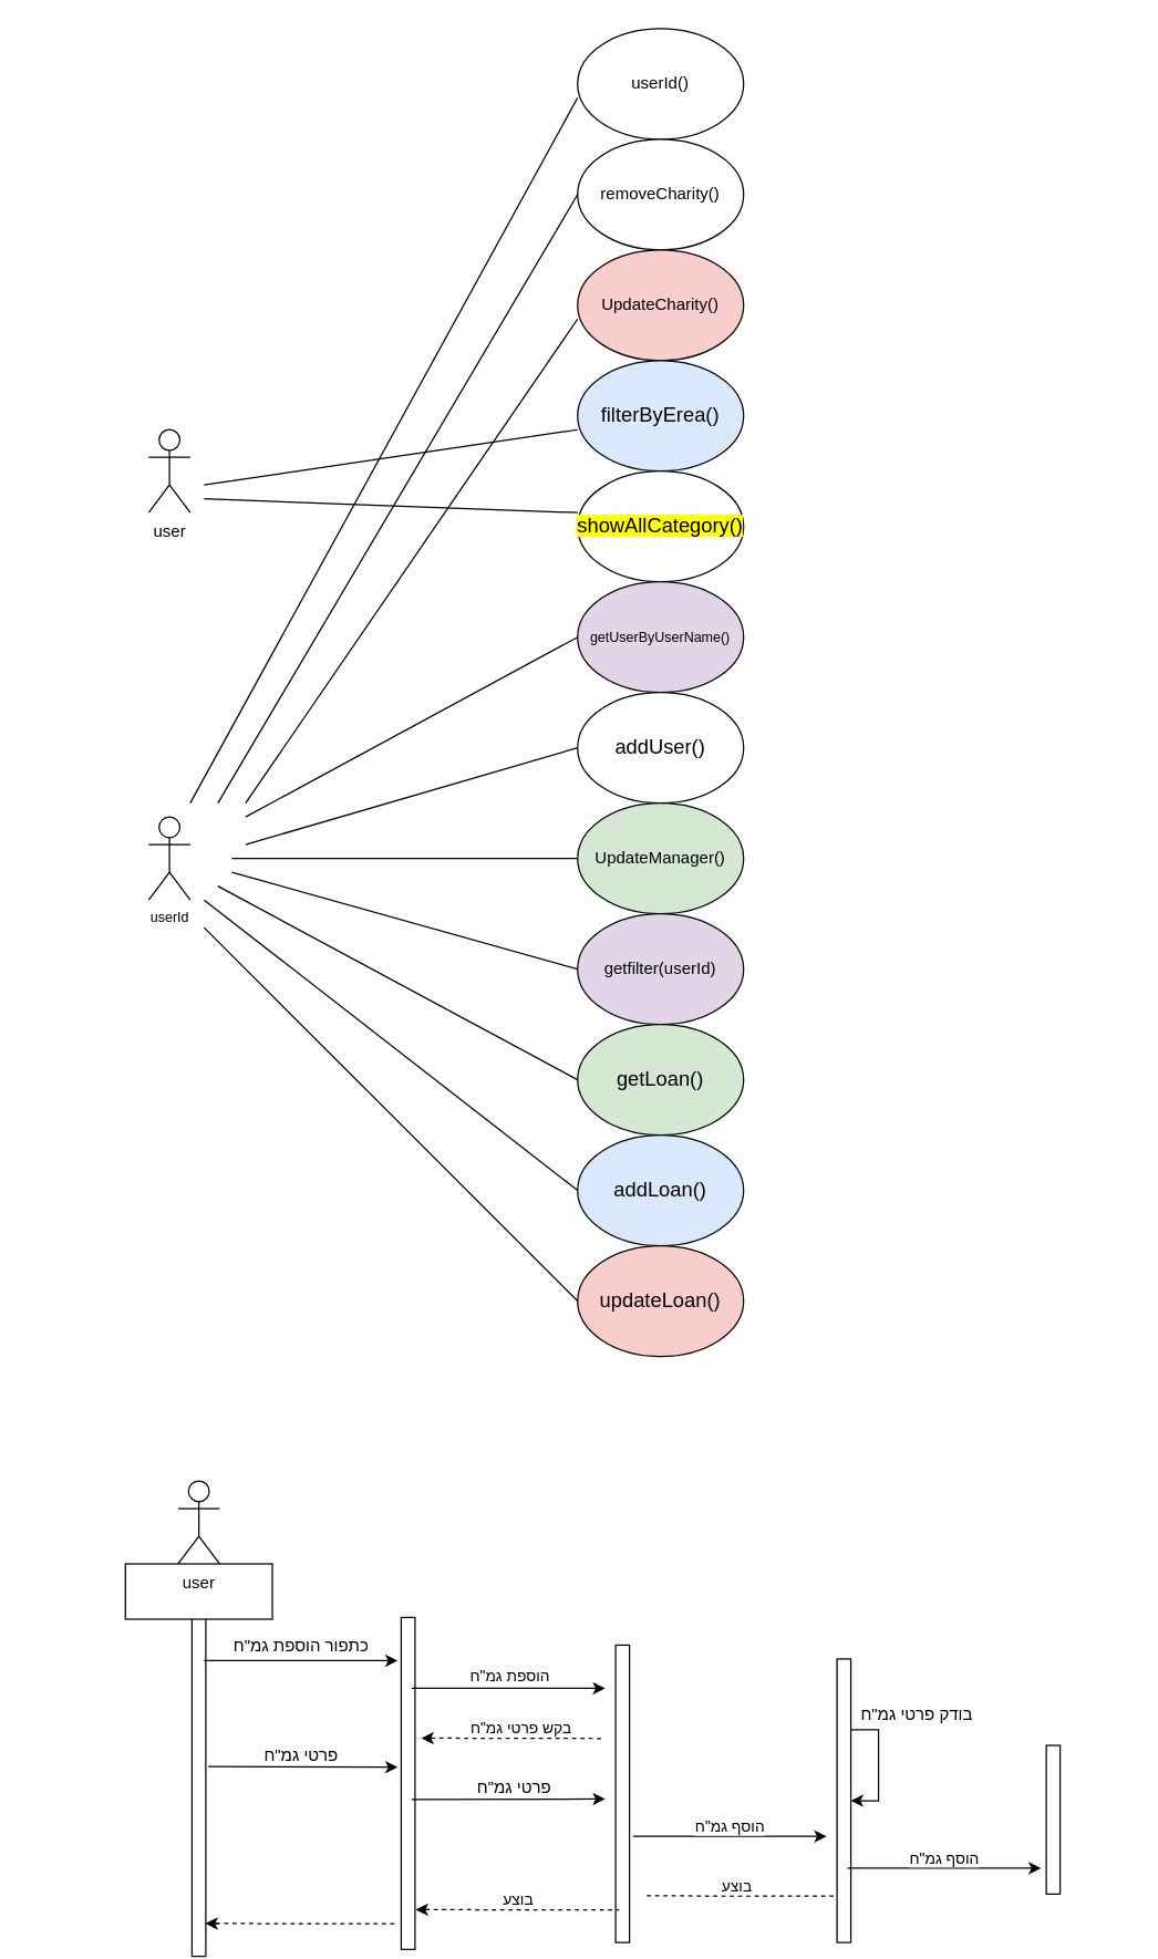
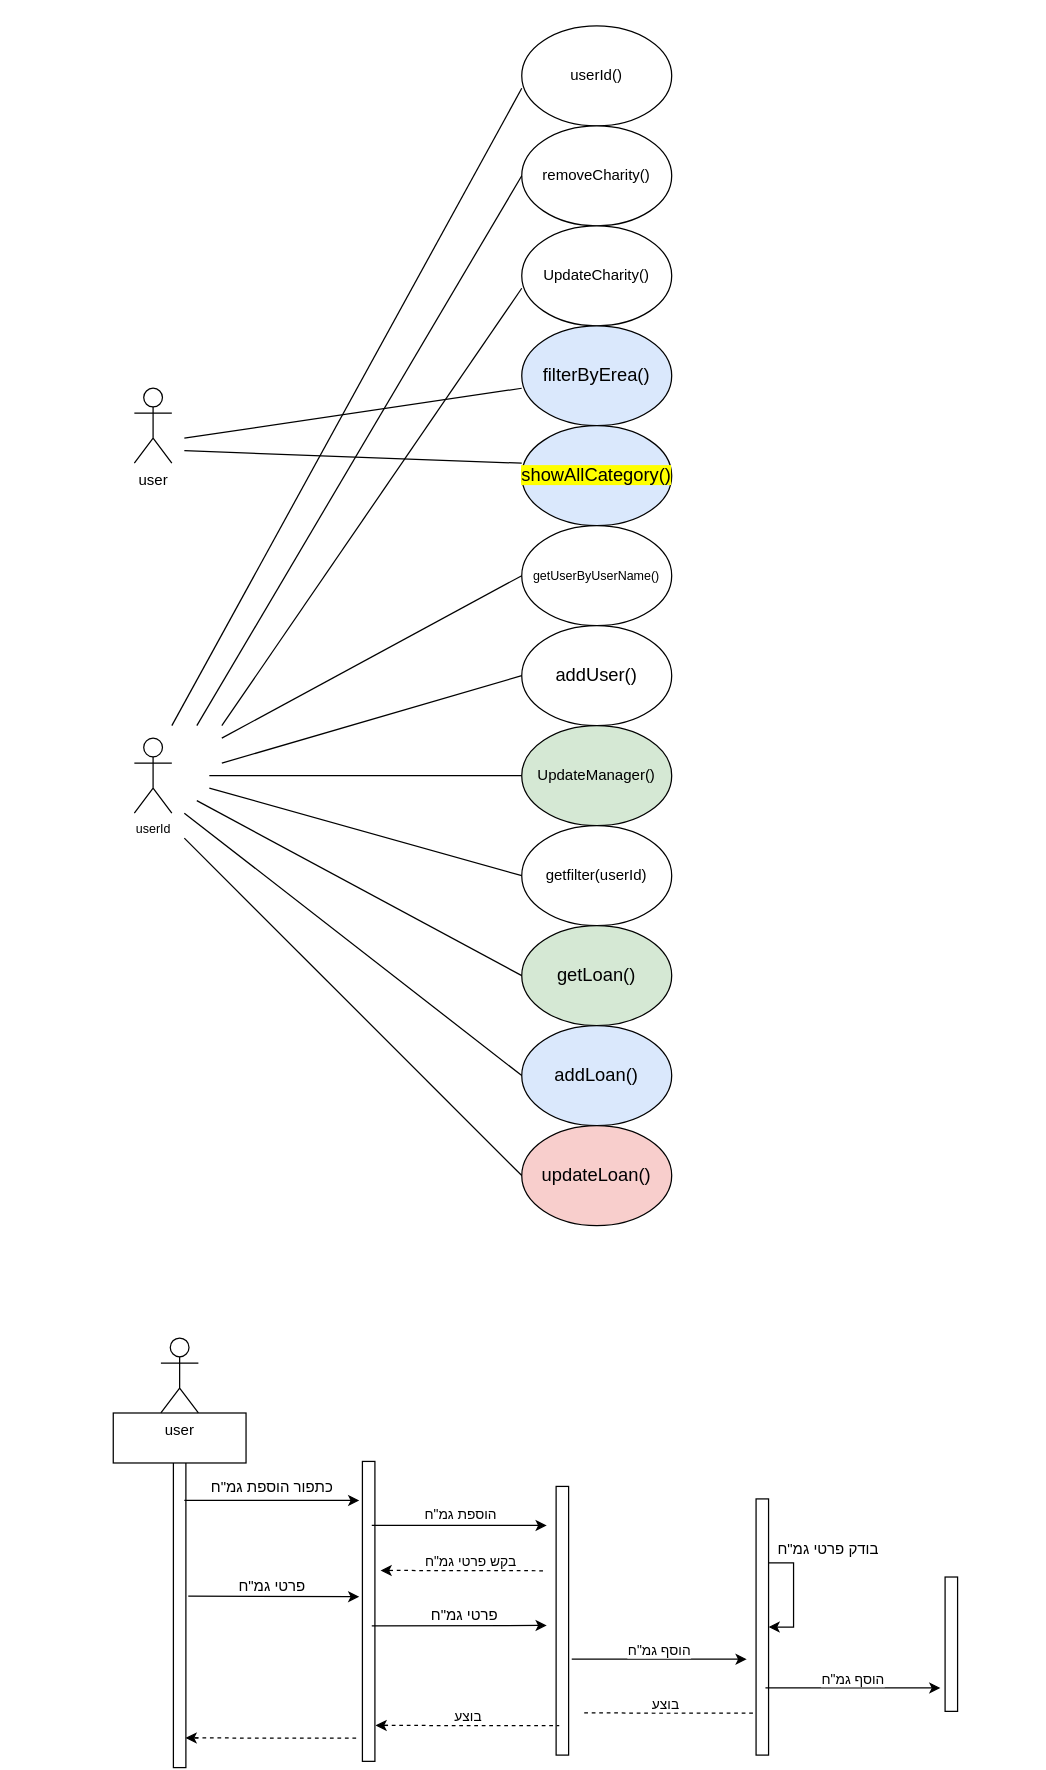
  <mxCell id="0" />
  <mxCell id="1" parent="0" />
  <mxCell id="2" value="&lt;br&gt;userId()&lt;br&gt;&lt;br&gt;" style="ellipse;whiteSpace=wrap;html=1;" parent="1" vertex="1"><mxGeometry x="417" y="20" width="120" height="80" as="geometry" /></mxCell>
  <mxCell id="3" value="user" style="shape=umlActor;verticalLabelPosition=bottom;verticalAlign=top;html=1;outlineConnect=0;" parent="1" vertex="1"><mxGeometry x="107" y="310" width="30" height="60" as="geometry" /></mxCell>
  <mxCell id="4" value="&lt;span style=&quot;font-size: 9pt; line-height: 107%; font-family: Helvetica, sans-serif; background-image: initial; background-position: initial; background-size: initial; background-repeat: initial; background-attachment: initial; background-origin: initial; background-clip: initial;&quot;&gt;removeCharity()&lt;/span&gt;" style="ellipse;whiteSpace=wrap;html=1;" parent="1" vertex="1"><mxGeometry x="417" y="100" width="120" height="80" as="geometry" /></mxCell>
- <mxCell id="5" value="&lt;span style=&quot;font-size: 9pt; line-height: 107%; font-family: Helvetica, sans-serif; background-image: initial; background-position: initial; background-size: initial; background-repeat: initial; background-attachment: initial; background-origin: initial; background-clip: initial;&quot;&gt;UpdateCharity()&lt;/span&gt;" style="ellipse;whiteSpace=wrap;html=1;fillColor=#f8cecc;" parent="1" vertex="1"><mxGeometry x="417" y="180" width="120" height="80" as="geometry" /></mxCell>
+ <mxCell id="5" value="&lt;span style=&quot;font-size: 9pt; line-height: 107%; font-family: Helvetica, sans-serif; background-image: initial; background-position: initial; background-size: initial; background-repeat: initial; background-attachment: initial; background-origin: initial; background-clip: initial;&quot;&gt;UpdateCharity()&lt;/span&gt;" style="ellipse;whiteSpace=wrap;html=1;" parent="1" vertex="1"><mxGeometry x="417" y="180" width="120" height="80" as="geometry" /></mxCell>
  <mxCell id="6" value="&lt;span style=&quot;font-size:11.0pt;line-height:107%;&lt;br/&gt;font-family:&amp;quot;Calibri&amp;quot;,sans-serif;mso-ascii-theme-font:minor-latin;mso-fareast-font-family:&lt;br/&gt;Calibri;mso-fareast-theme-font:minor-latin;mso-hansi-theme-font:minor-latin;&lt;br/&gt;mso-bidi-font-family:Arial;mso-bidi-theme-font:minor-bidi;mso-ansi-language:&lt;br/&gt;EN-US;mso-fareast-language:EN-US;mso-bidi-language:HE&quot;&gt;filterByErea()&lt;/span&gt;" style="ellipse;whiteSpace=wrap;html=1;fillColor=#dae8fc;" parent="1" vertex="1"><mxGeometry x="417" y="260" width="120" height="80" as="geometry" /></mxCell>
- <mxCell id="7" value="&lt;span style=&quot;font-size:11.0pt;line-height:107%;&lt;br/&gt;font-family:&amp;quot;Calibri&amp;quot;,sans-serif;mso-ascii-theme-font:minor-latin;mso-fareast-font-family:&lt;br/&gt;Calibri;mso-fareast-theme-font:minor-latin;mso-hansi-theme-font:minor-latin;&lt;br/&gt;mso-bidi-font-family:Arial;mso-bidi-theme-font:minor-bidi;background:yellow;&lt;br/&gt;mso-highlight:yellow;mso-ansi-language:EN-US;mso-fareast-language:EN-US;&lt;br/&gt;mso-bidi-language:HE&quot;&gt;showAllCategory()&lt;/span&gt;" style="ellipse;whiteSpace=wrap;html=1;" parent="1" vertex="1"><mxGeometry x="417" y="340" width="120" height="80" as="geometry" /></mxCell>
- <mxCell id="8" value="&lt;span&gt;&lt;font style=&quot;font-size: 10px;&quot;&gt;getUserByUserName()&lt;/font&gt;&lt;/span&gt;" style="ellipse;whiteSpace=wrap;html=1;fillColor=#e1d5e7;" parent="1" vertex="1"><mxGeometry x="417" y="420" width="120" height="80" as="geometry" /></mxCell>
+ <mxCell id="7" value="&lt;span style=&quot;font-size:11.0pt;line-height:107%;&lt;br/&gt;font-family:&amp;quot;Calibri&amp;quot;,sans-serif;mso-ascii-theme-font:minor-latin;mso-fareast-font-family:&lt;br/&gt;Calibri;mso-fareast-theme-font:minor-latin;mso-hansi-theme-font:minor-latin;&lt;br/&gt;mso-bidi-font-family:Arial;mso-bidi-theme-font:minor-bidi;background:yellow;&lt;br/&gt;mso-highlight:yellow;mso-ansi-language:EN-US;mso-fareast-language:EN-US;&lt;br/&gt;mso-bidi-language:HE&quot;&gt;showAllCategory()&lt;/span&gt;" style="ellipse;whiteSpace=wrap;html=1;fillColor=#dae8fc;" parent="1" vertex="1"><mxGeometry x="417" y="340" width="120" height="80" as="geometry" /></mxCell>
+ <mxCell id="8" value="&lt;span&gt;&lt;font style=&quot;font-size: 10px;&quot;&gt;getUserByUserName()&lt;/font&gt;&lt;/span&gt;" style="ellipse;whiteSpace=wrap;html=1;" parent="1" vertex="1"><mxGeometry x="417" y="420" width="120" height="80" as="geometry" /></mxCell>
  <mxCell id="9" value="&lt;span style=&quot;font-size:11.0pt;line-height:107%;&lt;br/&gt;font-family:&amp;quot;Calibri&amp;quot;,sans-serif;mso-ascii-theme-font:minor-latin;mso-fareast-font-family:&lt;br/&gt;Calibri;mso-fareast-theme-font:minor-latin;mso-hansi-theme-font:minor-latin;&lt;br/&gt;mso-bidi-font-family:Arial;mso-bidi-theme-font:minor-bidi;mso-ansi-language:&lt;br/&gt;EN-US;mso-fareast-language:EN-US;mso-bidi-language:HE&quot;&gt;addUser()&lt;/span&gt;" style="ellipse;whiteSpace=wrap;html=1;" parent="1" vertex="1"><mxGeometry x="417" y="500" width="120" height="80" as="geometry" /></mxCell>
  <mxCell id="10" value="&lt;span&gt;UpdateManager()&lt;/span&gt;" style="ellipse;whiteSpace=wrap;html=1;fillColor=#d5e8d4;" parent="1" vertex="1"><mxGeometry x="417" y="580" width="120" height="80" as="geometry" /></mxCell>
- <mxCell id="11" value="&lt;p dir=&quot;RTL&quot; class=&quot;MsoNormal&quot;&gt;&lt;span dir=&quot;LTR&quot;&gt;getfilter(userId)&lt;/span&gt;&lt;span style=&quot;font-family:&amp;quot;Arial&amp;quot;,sans-serif;mso-ascii-font-family:Calibri;mso-ascii-theme-font:&lt;br/&gt;minor-latin;mso-hansi-font-family:Calibri;mso-hansi-theme-font:minor-latin;&lt;br/&gt;mso-bidi-theme-font:minor-bidi&quot; lang=&quot;HE&quot;&gt;&lt;/span&gt;&lt;/p&gt;" style="ellipse;whiteSpace=wrap;html=1;fillColor=#e1d5e7;" parent="1" vertex="1"><mxGeometry x="417" y="660" width="120" height="80" as="geometry" /></mxCell>
+ <mxCell id="11" value="&lt;p dir=&quot;RTL&quot; class=&quot;MsoNormal&quot;&gt;&lt;span dir=&quot;LTR&quot;&gt;getfilter(userId)&lt;/span&gt;&lt;span style=&quot;font-family:&amp;quot;Arial&amp;quot;,sans-serif;mso-ascii-font-family:Calibri;mso-ascii-theme-font:&lt;br/&gt;minor-latin;mso-hansi-font-family:Calibri;mso-hansi-theme-font:minor-latin;&lt;br/&gt;mso-bidi-theme-font:minor-bidi&quot; lang=&quot;HE&quot;&gt;&lt;/span&gt;&lt;/p&gt;" style="ellipse;whiteSpace=wrap;html=1;" parent="1" vertex="1"><mxGeometry x="417" y="660" width="120" height="80" as="geometry" /></mxCell>
  <mxCell id="12" value="&lt;span style=&quot;font-size:11.0pt;line-height:107%;&lt;br/&gt;font-family:&amp;quot;Calibri&amp;quot;,sans-serif;mso-ascii-theme-font:minor-latin;mso-fareast-font-family:&lt;br/&gt;Calibri;mso-fareast-theme-font:minor-latin;mso-hansi-theme-font:minor-latin;&lt;br/&gt;mso-bidi-font-family:Arial;mso-bidi-theme-font:minor-bidi;mso-ansi-language:&lt;br/&gt;EN-US;mso-fareast-language:EN-US;mso-bidi-language:HE&quot;&gt;getLoan()&lt;/span&gt;" style="ellipse;whiteSpace=wrap;html=1;fillColor=#d5e8d4;" parent="1" vertex="1"><mxGeometry x="417" y="740" width="120" height="80" as="geometry" /></mxCell>
  <mxCell id="13" value="&lt;span style=&quot;font-size:11.0pt;line-height:107%;&lt;br/&gt;font-family:&amp;quot;Calibri&amp;quot;,sans-serif;mso-ascii-theme-font:minor-latin;mso-fareast-font-family:&lt;br/&gt;Calibri;mso-fareast-theme-font:minor-latin;mso-hansi-theme-font:minor-latin;&lt;br/&gt;mso-bidi-font-family:Arial;mso-bidi-theme-font:minor-bidi;mso-ansi-language:&lt;br/&gt;EN-US;mso-fareast-language:EN-US;mso-bidi-language:HE&quot;&gt;addLoan()&lt;/span&gt;" style="ellipse;whiteSpace=wrap;html=1;fillColor=#dae8fc;" parent="1" vertex="1"><mxGeometry x="417" y="820" width="120" height="80" as="geometry" /></mxCell>
  <mxCell id="14" value="&lt;span style=&quot;font-size:11.0pt;line-height:107%;&lt;br/&gt;font-family:&amp;quot;Calibri&amp;quot;,sans-serif;mso-ascii-theme-font:minor-latin;mso-fareast-font-family:&lt;br/&gt;Calibri;mso-fareast-theme-font:minor-latin;mso-hansi-theme-font:minor-latin;&lt;br/&gt;mso-bidi-font-family:Arial;mso-bidi-theme-font:minor-bidi;mso-ansi-language:&lt;br/&gt;EN-US;mso-fareast-language:EN-US;mso-bidi-language:HE&quot;&gt;updateLoan()&lt;/span&gt;" style="ellipse;whiteSpace=wrap;html=1;fillColor=#f8cecc;" parent="1" vertex="1"><mxGeometry x="417" y="900" width="120" height="80" as="geometry" /></mxCell>
  <mxCell id="15" value="userId" style="shape=umlActor;verticalLabelPosition=bottom;verticalAlign=top;html=1;outlineConnect=0;fontSize=10;" parent="1" vertex="1"><mxGeometry x="107" y="590" width="30" height="60" as="geometry" /></mxCell>
  <mxCell id="16" value="" style="endArrow=none;html=1;rounded=0;fontSize=10;" parent="1" edge="1"><mxGeometry width="50" height="50" relative="1" as="geometry"><mxPoint x="137" y="580" as="sourcePoint" /><mxPoint x="417" y="70" as="targetPoint" /></mxGeometry></mxCell>
  <mxCell id="17" value="" style="endArrow=none;html=1;rounded=0;fontSize=10;" parent="1" edge="1"><mxGeometry width="50" height="50" relative="1" as="geometry"><mxPoint x="157" y="580" as="sourcePoint" /><mxPoint x="417" y="140" as="targetPoint" /></mxGeometry></mxCell>
  <mxCell id="18" value="" style="endArrow=none;html=1;rounded=0;fontSize=10;" parent="1" edge="1"><mxGeometry width="50" height="50" relative="1" as="geometry"><mxPoint x="177" y="580" as="sourcePoint" /><mxPoint x="417" y="230" as="targetPoint" /></mxGeometry></mxCell>
  <mxCell id="19" value="" style="endArrow=none;html=1;rounded=0;fontSize=10;" parent="1" edge="1"><mxGeometry width="50" height="50" relative="1" as="geometry"><mxPoint x="147" y="350" as="sourcePoint" /><mxPoint x="417" y="310" as="targetPoint" /></mxGeometry></mxCell>
  <mxCell id="20" value="" style="endArrow=none;html=1;rounded=0;fontSize=10;" parent="1" edge="1"><mxGeometry width="50" height="50" relative="1" as="geometry"><mxPoint x="147" y="360" as="sourcePoint" /><mxPoint x="417" y="370" as="targetPoint" /></mxGeometry></mxCell>
  <mxCell id="21" value="" style="endArrow=none;html=1;rounded=0;fontSize=10;" parent="1" edge="1"><mxGeometry width="50" height="50" relative="1" as="geometry"><mxPoint x="177" y="590" as="sourcePoint" /><mxPoint x="417" y="460" as="targetPoint" /></mxGeometry></mxCell>
  <mxCell id="22" value="" style="endArrow=none;html=1;rounded=0;fontSize=10;" parent="1" edge="1"><mxGeometry width="50" height="50" relative="1" as="geometry"><mxPoint x="177" y="610" as="sourcePoint" /><mxPoint x="417" y="540" as="targetPoint" /></mxGeometry></mxCell>
  <mxCell id="23" value="" style="endArrow=none;html=1;rounded=0;fontSize=10;" parent="1" edge="1"><mxGeometry width="50" height="50" relative="1" as="geometry"><mxPoint x="167" y="620" as="sourcePoint" /><mxPoint x="417" y="620" as="targetPoint" /></mxGeometry></mxCell>
  <mxCell id="24" value="" style="endArrow=none;html=1;rounded=0;fontSize=10;" parent="1" edge="1"><mxGeometry width="50" height="50" relative="1" as="geometry"><mxPoint x="167" y="630" as="sourcePoint" /><mxPoint x="417" y="700" as="targetPoint" /></mxGeometry></mxCell>
  <mxCell id="25" value="" style="endArrow=none;html=1;rounded=0;fontSize=10;" parent="1" edge="1"><mxGeometry width="50" height="50" relative="1" as="geometry"><mxPoint x="157" y="640" as="sourcePoint" /><mxPoint x="417" y="780" as="targetPoint" /></mxGeometry></mxCell>
  <mxCell id="26" value="" style="endArrow=none;html=1;rounded=0;fontSize=10;" parent="1" edge="1"><mxGeometry width="50" height="50" relative="1" as="geometry"><mxPoint x="147" y="650" as="sourcePoint" /><mxPoint x="417" y="860" as="targetPoint" /></mxGeometry></mxCell>
  <mxCell id="27" value="" style="endArrow=none;html=1;rounded=0;fontSize=10;" parent="1" edge="1"><mxGeometry width="50" height="50" relative="1" as="geometry"><mxPoint x="147" y="670" as="sourcePoint" /><mxPoint x="417" y="940" as="targetPoint" /></mxGeometry></mxCell>
  <mxCell id="28" value="" style="rounded=0;whiteSpace=wrap;html=1;rotation=-90;" vertex="1" parent="1"><mxGeometry x="20.75" y="1286.25" width="245" height="10" as="geometry" /></mxCell>
  <mxCell id="29" value="" style="rounded=0;whiteSpace=wrap;html=1;rotation=-90;" vertex="1" parent="1"><mxGeometry x="174.5" y="1283.75" width="240" height="10" as="geometry" /></mxCell>
  <mxCell id="30" value="" style="rounded=0;whiteSpace=wrap;html=1;rotation=-90;" vertex="1" parent="1"><mxGeometry x="342" y="1291.25" width="215" height="10" as="geometry" /></mxCell>
  <mxCell id="31" value="" style="rounded=0;whiteSpace=wrap;html=1;rotation=-90;" vertex="1" parent="1"><mxGeometry x="507" y="1296.25" width="205" height="10" as="geometry" /></mxCell>
  <mxCell id="32" value="" style="rounded=0;whiteSpace=wrap;html=1;rotation=-90;" vertex="1" parent="1"><mxGeometry x="707" y="1310" width="107.5" height="10" as="geometry" /></mxCell>
  <mxCell id="33" value="" style="endArrow=classic;html=1;rounded=0;" edge="1" parent="1"><mxGeometry width="50" height="50" relative="1" as="geometry"><mxPoint x="147" y="1200" as="sourcePoint" /><mxPoint x="287" y="1200" as="targetPoint" /></mxGeometry></mxCell>
  <mxCell id="34" value="כתפור הוספת גמ&quot;ח" style="text;html=1;align=center;verticalAlign=middle;resizable=0;points=[];autosize=1;strokeColor=none;fillColor=none;" vertex="1" parent="1"><mxGeometry x="162" y="1175" width="110" height="30" as="geometry" /></mxCell>
  <mxCell id="35" value="" style="endArrow=classic;html=1;rounded=0;" edge="1" parent="1"><mxGeometry width="50" height="50" relative="1" as="geometry"><mxPoint x="297" y="1220" as="sourcePoint" /><mxPoint x="437" y="1220" as="targetPoint" /></mxGeometry></mxCell>
  <mxCell id="36" value="הוספת גמ&quot;ח" style="edgeLabel;html=1;align=center;verticalAlign=middle;resizable=0;points=[];" vertex="1" connectable="0" parent="35"><mxGeometry x="0.161" y="1" relative="1" as="geometry"><mxPoint x="-11" y="-9" as="offset" /></mxGeometry></mxCell>
  <mxCell id="37" value="" style="endArrow=none;dashed=1;html=1;rounded=0;" edge="1" parent="1"><mxGeometry width="50" height="50" relative="1" as="geometry"><mxPoint x="317" y="1256" as="sourcePoint" /><mxPoint x="437" y="1256.25" as="targetPoint" /><Array as="points" /></mxGeometry></mxCell>
  <mxCell id="38" value="בקש פרטי גמ&quot;ח" style="edgeLabel;html=1;align=center;verticalAlign=middle;resizable=0;points=[];" vertex="1" connectable="0" parent="37"><mxGeometry x="-0.209" y="-4" relative="1" as="geometry"><mxPoint x="12" y="-12" as="offset" /></mxGeometry></mxCell>
  <mxCell id="39" value="" style="endArrow=classic;html=1;rounded=0;" edge="1" parent="1"><mxGeometry width="50" height="50" relative="1" as="geometry"><mxPoint x="314" y="1256" as="sourcePoint" /><mxPoint x="304" y="1256" as="targetPoint" /></mxGeometry></mxCell>
  <mxCell id="40" value="" style="endArrow=classic;html=1;rounded=0;exitX=0.56;exitY=1.189;exitDx=0;exitDy=0;exitPerimeter=0;" edge="1" parent="1" source="28"><mxGeometry width="50" height="50" relative="1" as="geometry"><mxPoint x="207" y="1270" as="sourcePoint" /><mxPoint x="287" y="1277" as="targetPoint" /></mxGeometry></mxCell>
  <mxCell id="41" value="פרטי גמ&quot;ח" style="text;html=1;align=center;verticalAlign=middle;resizable=0;points=[];autosize=1;strokeColor=none;fillColor=none;" vertex="1" parent="1"><mxGeometry x="182" y="1253.75" width="70" height="30" as="geometry" /></mxCell>
  <mxCell id="42" value="" style="endArrow=classic;html=1;rounded=0;" edge="1" parent="1"><mxGeometry width="50" height="50" relative="1" as="geometry"><mxPoint x="297" y="1300.25" as="sourcePoint" /><mxPoint x="437" y="1300" as="targetPoint" /></mxGeometry></mxCell>
  <mxCell id="43" value="פרטי גמ&quot;ח" style="text;html=1;align=center;verticalAlign=middle;resizable=0;points=[];autosize=1;strokeColor=none;fillColor=none;" vertex="1" parent="1"><mxGeometry x="336" y="1277" width="70" height="30" as="geometry" /></mxCell>
  <mxCell id="44" value="" style="endArrow=classic;html=1;rounded=0;" edge="1" parent="1"><mxGeometry width="50" height="50" relative="1" as="geometry"><mxPoint x="457" y="1327" as="sourcePoint" /><mxPoint x="597" y="1327" as="targetPoint" /></mxGeometry></mxCell>
  <mxCell id="45" value="הוסף גמ&quot;ח" style="edgeLabel;html=1;align=center;verticalAlign=middle;resizable=0;points=[];" vertex="1" connectable="0" parent="44"><mxGeometry x="-0.227" y="2" relative="1" as="geometry"><mxPoint x="15" y="-6" as="offset" /></mxGeometry></mxCell>
  <mxCell id="46" style="edgeStyle=orthogonalEdgeStyle;rounded=0;orthogonalLoop=1;jettySize=auto;html=1;exitX=0.75;exitY=1;exitDx=0;exitDy=0;entryX=0.5;entryY=1;entryDx=0;entryDy=0;" edge="1" parent="1" source="31" target="31"><mxGeometry relative="1" as="geometry" /></mxCell>
  <mxCell id="47" value="בודק פרטי גמ&quot;ח" style="text;html=1;align=center;verticalAlign=middle;resizable=0;points=[];autosize=1;strokeColor=none;fillColor=none;" vertex="1" parent="1"><mxGeometry x="612" y="1223.75" width="100" height="30" as="geometry" /></mxCell>
  <mxCell id="48" value="" style="endArrow=classic;html=1;rounded=0;" edge="1" parent="1"><mxGeometry width="50" height="50" relative="1" as="geometry"><mxPoint x="612" y="1350" as="sourcePoint" /><mxPoint x="752" y="1350" as="targetPoint" /></mxGeometry></mxCell>
  <mxCell id="49" value="הוסף גמ&quot;ח" style="edgeLabel;html=1;align=center;verticalAlign=middle;resizable=0;points=[];" vertex="1" connectable="0" parent="48"><mxGeometry x="-0.227" y="2" relative="1" as="geometry"><mxPoint x="15" y="-6" as="offset" /></mxGeometry></mxCell>
  <mxCell id="50" value="" style="endArrow=none;dashed=1;html=1;rounded=0;" edge="1" parent="1"><mxGeometry width="50" height="50" relative="1" as="geometry"><mxPoint x="467" y="1370" as="sourcePoint" /><mxPoint x="602" y="1370.25" as="targetPoint" /><Array as="points" /></mxGeometry></mxCell>
  <mxCell id="51" value="בוצע" style="edgeLabel;html=1;align=center;verticalAlign=middle;resizable=0;points=[];" vertex="1" connectable="0" parent="50"><mxGeometry x="-0.209" y="-4" relative="1" as="geometry"><mxPoint x="12" y="-12" as="offset" /></mxGeometry></mxCell>
  <mxCell id="52" value="" style="endArrow=none;dashed=1;html=1;rounded=0;" edge="1" parent="1"><mxGeometry width="50" height="50" relative="1" as="geometry"><mxPoint x="307" y="1380" as="sourcePoint" /><mxPoint x="447" y="1380.25" as="targetPoint" /><Array as="points" /></mxGeometry></mxCell>
  <mxCell id="53" value="בוצע" style="edgeLabel;html=1;align=center;verticalAlign=middle;resizable=0;points=[];" vertex="1" connectable="0" parent="52"><mxGeometry x="-0.209" y="-4" relative="1" as="geometry"><mxPoint x="12" y="-12" as="offset" /></mxGeometry></mxCell>
  <mxCell id="54" value="" style="endArrow=none;dashed=1;html=1;rounded=0;" edge="1" parent="1"><mxGeometry width="50" height="50" relative="1" as="geometry"><mxPoint x="149.5" y="1390" as="sourcePoint" /><mxPoint x="284.5" y="1390.25" as="targetPoint" /><Array as="points" /></mxGeometry></mxCell>
  <mxCell id="55" value="" style="endArrow=classic;html=1;rounded=0;" edge="1" parent="1"><mxGeometry width="50" height="50" relative="1" as="geometry"><mxPoint x="310" y="1380" as="sourcePoint" /><mxPoint x="300" y="1380" as="targetPoint" /></mxGeometry></mxCell>
  <mxCell id="56" value="" style="endArrow=classic;html=1;rounded=0;" edge="1" parent="1"><mxGeometry width="50" height="50" relative="1" as="geometry"><mxPoint x="158" y="1390" as="sourcePoint" /><mxPoint x="148" y="1390" as="targetPoint" /></mxGeometry></mxCell>
  <mxCell id="57" value="" style="rounded=0;whiteSpace=wrap;html=1;" vertex="1" parent="1"><mxGeometry x="90.13" y="1130" width="106.25" height="40" as="geometry" /></mxCell>
  <mxCell id="58" value="user" style="shape=umlActor;verticalLabelPosition=bottom;verticalAlign=top;html=1;outlineConnect=0;" vertex="1" parent="1"><mxGeometry x="128.25" y="1070" width="30" height="60" as="geometry" /></mxCell>
